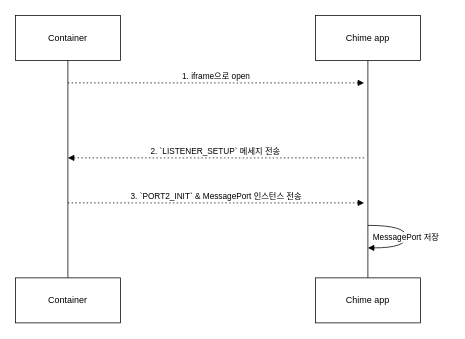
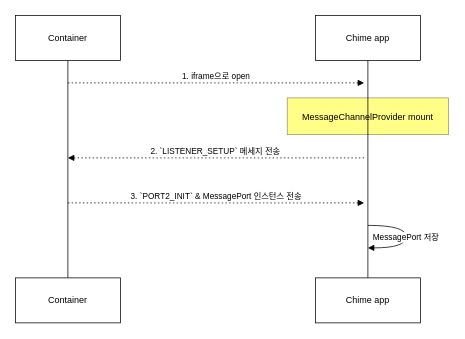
  <mxCell id="0" />
  <mxCell id="1" parent="0" />
  <mxCell id="2" style="edgeStyle=orthogonalEdgeStyle;rounded=0;orthogonalLoop=1;jettySize=auto;html=1;endArrow=none;endFill=0;" parent="1" source="3" target="11" edge="1"><mxGeometry relative="1" as="geometry" /></mxCell>
  <mxCell id="3" value="Container" style="rounded=0;whiteSpace=wrap;html=1;" parent="1" vertex="1"><mxGeometry x="20" y="20" width="140" height="60" as="geometry" /></mxCell>
  <mxCell id="4" value="1. iframe으로 open" style="verticalAlign=bottom;edgeStyle=elbowEdgeStyle;elbow=vertical;curved=0;rounded=0;dashed=1;dashPattern=2 3;endArrow=block;" parent="1" edge="1"><mxGeometry relative="1" as="geometry"><Array as="points"><mxPoint x="296" y="110" /></Array><mxPoint x="90" y="110" as="sourcePoint" /><mxPoint x="485" y="110" as="targetPoint" /></mxGeometry></mxCell>
  <mxCell id="5" value="2. `LISTENER_SETUP` 메세지 전송" style="verticalAlign=bottom;edgeStyle=elbowEdgeStyle;elbow=vertical;curved=0;rounded=0;dashed=1;dashPattern=2 3;endArrow=block;" parent="1" edge="1"><mxGeometry relative="1" as="geometry"><Array as="points"><mxPoint x="299" y="210" /></Array><mxPoint x="485" y="210" as="sourcePoint" /><mxPoint x="90" y="210" as="targetPoint" /></mxGeometry></mxCell>
+ <mxCell id="6" value="MessageChannelProvider mount" style="fillColor=#ffff88;strokeColor=#9E916F;" parent="1" vertex="1"><mxGeometry x="382.5" y="130" width="215" height="49" as="geometry" /></mxCell>
  <mxCell id="7" value="3. `PORT2_INIT` &amp; MessagePort 인스턴스 전송" style="verticalAlign=bottom;edgeStyle=elbowEdgeStyle;elbow=vertical;curved=0;rounded=0;dashed=1;dashPattern=2 3;endArrow=block;" parent="1" edge="1"><mxGeometry relative="1" as="geometry"><Array as="points"><mxPoint x="296" y="270" /></Array><mxPoint x="90" y="270" as="sourcePoint" /><mxPoint x="485" y="270" as="targetPoint" /></mxGeometry></mxCell>
  <mxCell id="8" value="MessagePort 저장" style="curved=1;endArrow=block;rounded=0;" parent="1" edge="1"><mxGeometry relative="1" as="geometry"><Array as="points"><mxPoint x="541.07" y="300" /><mxPoint x="541.07" y="330" /></Array><mxPoint x="489.999" y="300" as="sourcePoint" /><mxPoint x="489.999" y="330" as="targetPoint" /></mxGeometry></mxCell>
  <mxCell id="9" style="edgeStyle=orthogonalEdgeStyle;rounded=0;orthogonalLoop=1;jettySize=auto;html=1;entryX=0.5;entryY=0;entryDx=0;entryDy=0;endArrow=none;endFill=0;" parent="1" source="10" target="12" edge="1"><mxGeometry relative="1" as="geometry" /></mxCell>
  <mxCell id="10" value="Chime app" style="rounded=0;whiteSpace=wrap;html=1;" parent="1" vertex="1"><mxGeometry x="420" y="20" width="140" height="60" as="geometry" /></mxCell>
  <mxCell id="11" value="Container" style="rounded=0;whiteSpace=wrap;html=1;" parent="1" vertex="1"><mxGeometry x="20" y="370" width="140" height="60" as="geometry" /></mxCell>
  <mxCell id="12" value="Chime app" style="rounded=0;whiteSpace=wrap;html=1;" parent="1" vertex="1"><mxGeometry x="420" y="370" width="140" height="60" as="geometry" /></mxCell>
